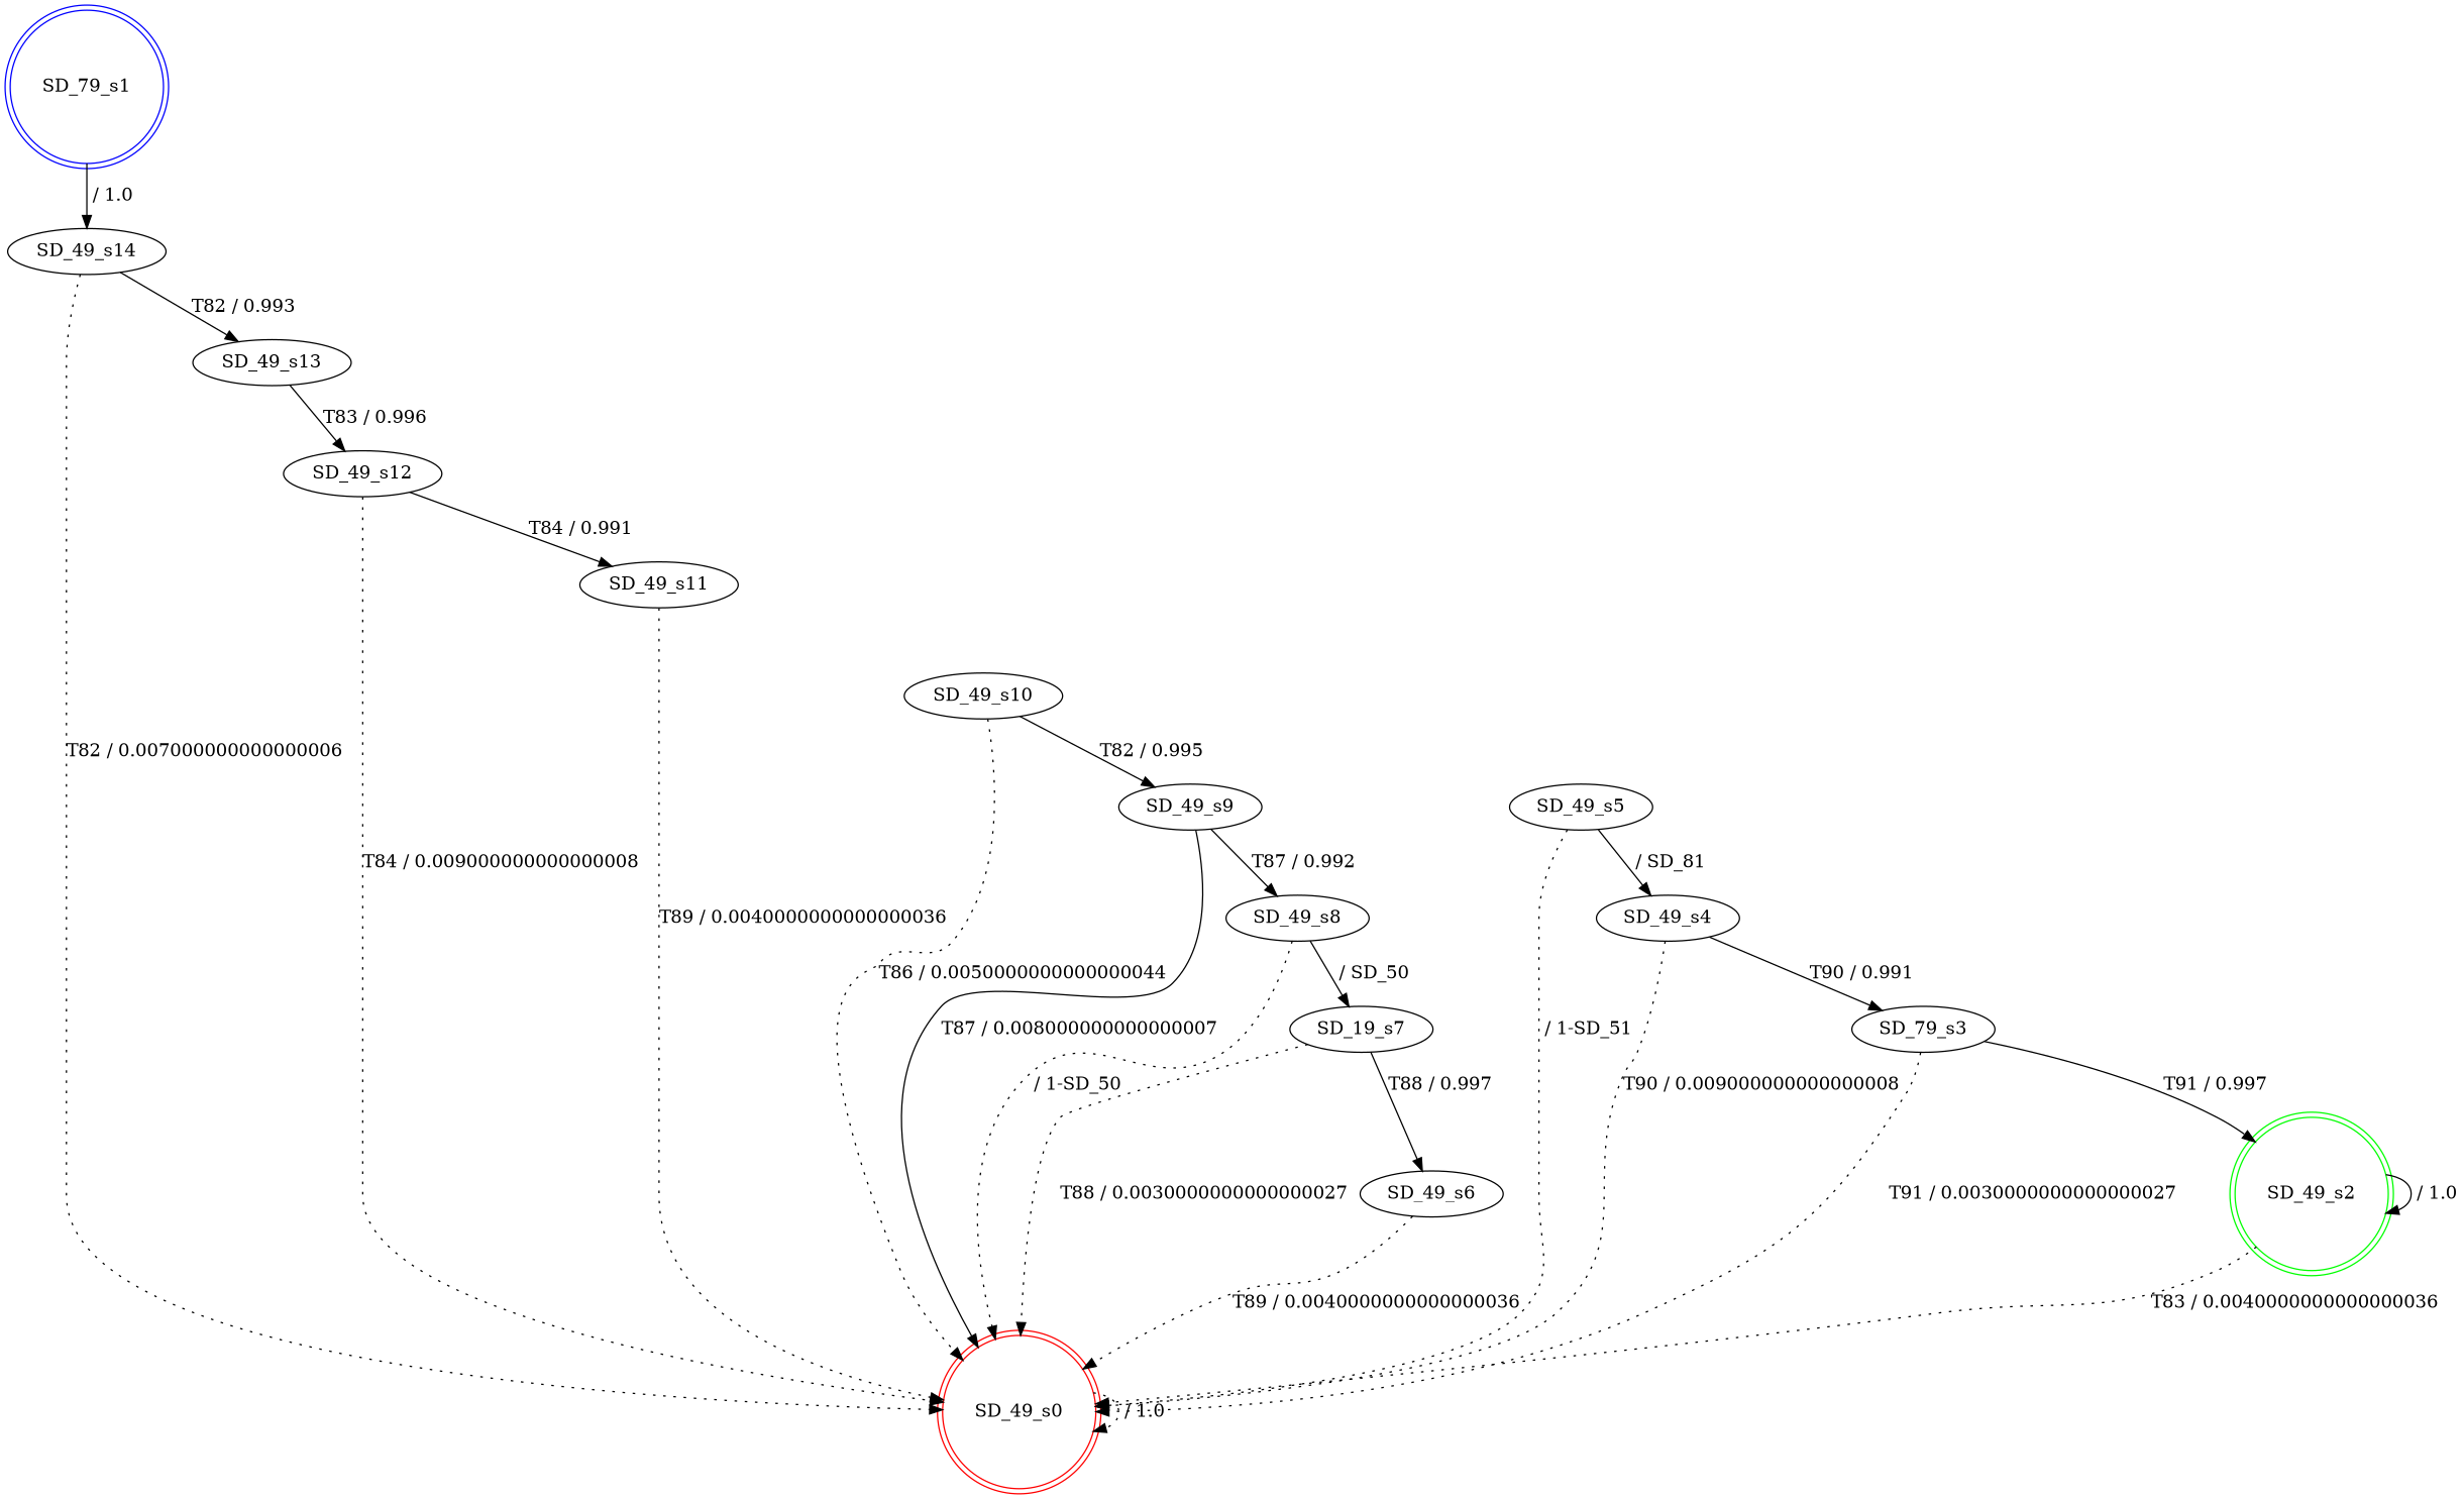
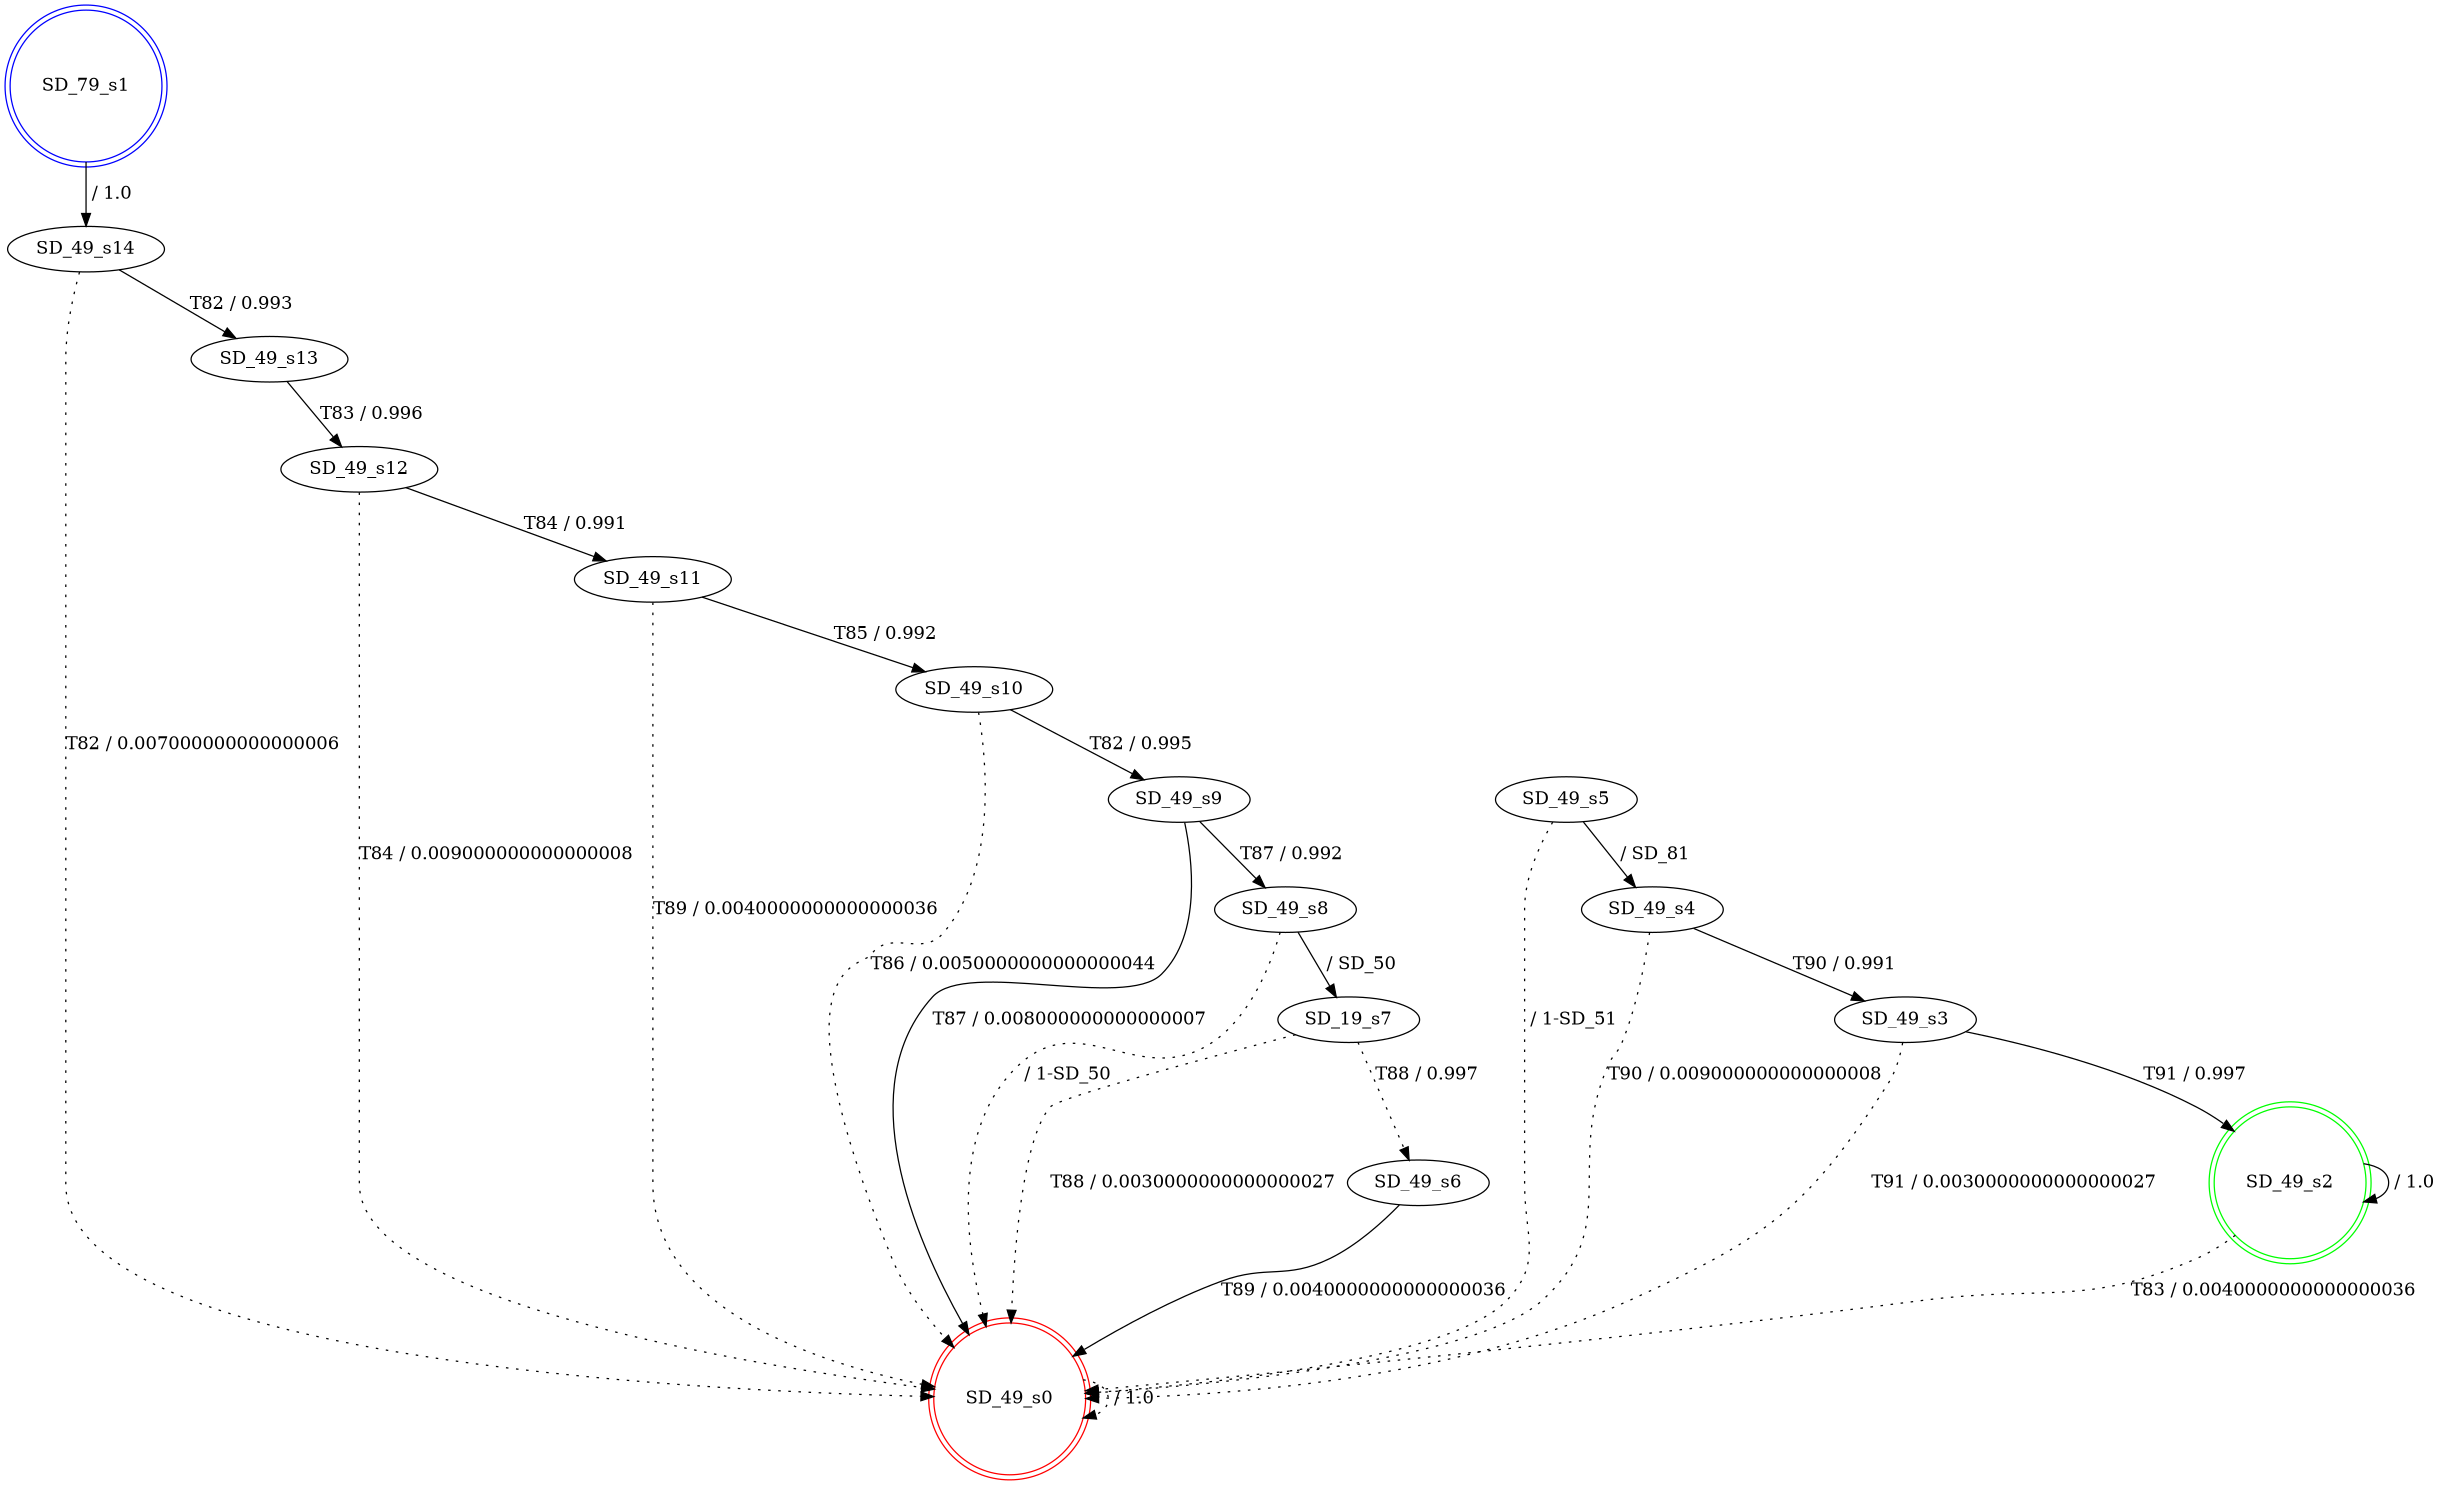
  digraph {
    n1 [color=red label=SD_49_s0 shape=doublecircle]
    n2 [color=blue label=SD_79_s1 shape=doublecircle]
    n3 [label=SD_49_s14]
    n4 [label=SD_49_s13]
    n5 [color=green label=SD_49_s2 shape=doublecircle]
-   n6 [label=SD_79_s3]
+   n6 [label=SD_49_s3]
    n7 [label=SD_49_s4]
    n8 [label=SD_49_s5]
    n9 [label=SD_49_s6]
    n10 [label=SD_19_s7]
    n11 [label=SD_49_s8]
    n12 [label=SD_49_s9]
    n13 [label=SD_49_s10]
    n14 [label=SD_49_s11]
    n15 [label=SD_49_s12]
    n1 -> n1 [label=" / 1.0" style=dotted]
    n2 -> n3 [label=" / 1.0"]
    n3 -> n1 [label="T82 / 0.007000000000000006" style=dotted]
    n3 -> n4 [label="T82 / 0.993"]
    n4 -> n15 [label="T83 / 0.996"]
    n5 -> n1 [label="T83 / 0.0040000000000000036" style=dotted]
    n5 -> n5 [label=" / 1.0"]
    n6 -> n1 [label="T91 / 0.0030000000000000027" style=dotted]
    n6 -> n5 [label="T91 / 0.997"]
    n7 -> n1 [label="T90 / 0.009000000000000008" style=dotted]
    n7 -> n6 [label="T90 / 0.991"]
    n8 -> n1 [label=" / 1-SD_51" style=dotted]
    n8 -> n7 [label=" / SD_81"]
-   n9 -> n1 [label="T89 / 0.0040000000000000036" style=dotted]
+   n9 -> n1 [label="T89 / 0.0040000000000000036" style=solid]
    n10 -> n1 [label="T88 / 0.0030000000000000027" style=dotted]
-   n10 -> n9 [label="T88 / 0.997"]
+   n10 -> n9 [label="T88 / 0.997" style=dotted]
    n11 -> n1 [label=" / 1-SD_50" style=dotted]
    n11 -> n10 [label=" / SD_50"]
    n12 -> n1 [label="T87 / 0.008000000000000007" style=solid]
    n12 -> n11 [label="T87 / 0.992"]
    n13 -> n1 [label="T86 / 0.0050000000000000044" style=dotted]
    n13 -> n12 [label="T82 / 0.995"]
    n14 -> n1 [label="T89 / 0.0040000000000000036" style=dotted]
+   n14 -> n13 [label="T85 / 0.992"]
    n15 -> n1 [label="T84 / 0.009000000000000008" style=dotted]
    n15 -> n14 [label="T84 / 0.991"]
  }
